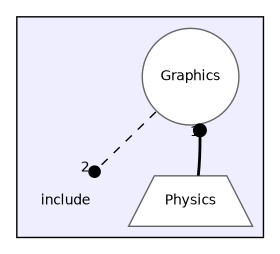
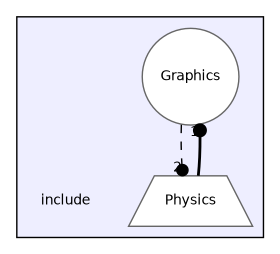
  digraph {
    compound=true
    node [color=gray40 fontname=Helvetica fontsize=10 fillcolor=white style=filled]
    edge [arrowhead=dot labeldistance=1.5 labelfontname=Helvetica labelfontsize=10]
    n1 [label=include shape=plaintext fillcolor="" style=""]
    n2 [label=Graphics shape=circle]
    n3 [label=Physics shape=trapezium]
    subgraph cluster_1 {
      bgcolor="#eeeeff"
      pencolor=black
      n1
      n2
      n3
    }
-   n2 -> n1 [headlabel=2 style=dashed]
+   n2 -> n3 [headlabel=2 style=dashed]
    n3 -> n2 [headlabel=1 style=bold]
  }
